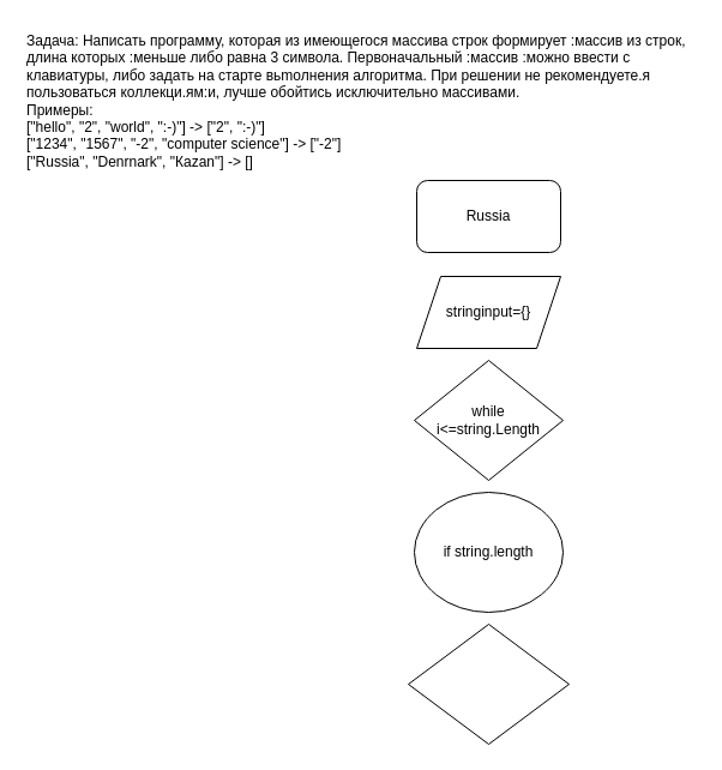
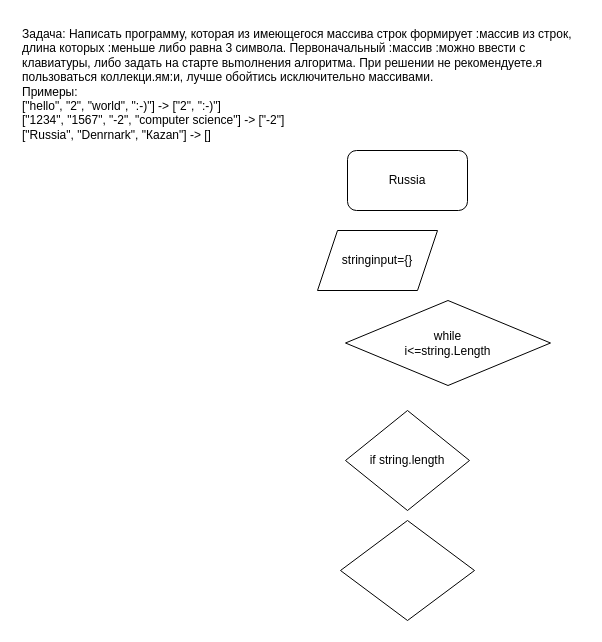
  <mxCell id="0" />
  <mxCell id="1" parent="0" />
  <mxCell id="2" value="Russia" style="rounded=1;whiteSpace=wrap;html=1;" parent="1" vertex="1"><mxGeometry x="347" y="150" width="120" height="60" as="geometry" /></mxCell>
- <mxCell id="3" value="while &lt;br&gt;i&amp;lt;=string.Length" style="rhombus;whiteSpace=wrap;html=1;" parent="1" vertex="1"><mxGeometry x="345" y="300" width="124" height="100" as="geometry" /></mxCell>
- <mxCell id="4" value="if string.length" style="ellipse;whiteSpace=wrap;html=1;" parent="1" vertex="1"><mxGeometry x="345" y="410" width="124" height="100" as="geometry" /></mxCell>
+ <mxCell id="3" value="while &lt;br&gt;i&amp;lt;=string.Length" style="rhombus;whiteSpace=wrap;html=1;" parent="1" vertex="1"><mxGeometry x="345" y="300" width="205" height="85" as="geometry" /></mxCell>
+ <mxCell id="4" value="if string.length" style="rhombus;whiteSpace=wrap;html=1;" parent="1" vertex="1"><mxGeometry x="345" y="410" width="124" height="100" as="geometry" /></mxCell>
  <mxCell id="5" value="" style="rhombus;whiteSpace=wrap;html=1;" parent="1" vertex="1"><mxGeometry x="340" y="520" width="134" height="100" as="geometry" /></mxCell>
- <mxCell id="6" value="stringinput={}" style="shape=parallelogram;perimeter=parallelogramPerimeter;whiteSpace=wrap;html=1;fixedSize=1;" vertex="1" parent="1"><mxGeometry x="347" y="230" width="120" height="60" as="geometry" /></mxCell>
+ <mxCell id="6" value="stringinput={}" style="shape=parallelogram;perimeter=parallelogramPerimeter;whiteSpace=wrap;html=1;fixedSize=1;" vertex="1" parent="1"><mxGeometry x="317" y="230" width="120" height="60" as="geometry" /></mxCell>
  <mxCell id="7" value="Задача: Написать программу, которая из имеющегося массива строк формирует :массив из строк, длина которых :меньше либо равна 3 символа. Первоначальный :массив :можно ввести с клавиатуры, либо задать на старте вьmолнения алгоритма. При решении не рекомендуете.я пользоваться коллекци.ям:и, лучше обойтись исключительно массивами. &#13;&#10;Примеры: &#13;&#10;[&quot;hello&quot;, &quot;2&quot;, &quot;world&quot;, &quot;:-)&quot;] -&gt; [&quot;2&quot;, &quot;:-)&quot;] &#13;&#10;[&quot;1234&quot;, &quot;1567&quot;, &quot;-2&quot;, &quot;computer science&quot;] -&gt; [&quot;-2&quot;]&#13;&#10;[&quot;Russia&quot;, &quot;Denrnark&quot;, &quot;Кazan&quot;] -&gt; []" style="text;whiteSpace=wrap;html=1;" vertex="1" parent="1"><mxGeometry x="20" y="20" width="560" height="140" as="geometry" /></mxCell>
